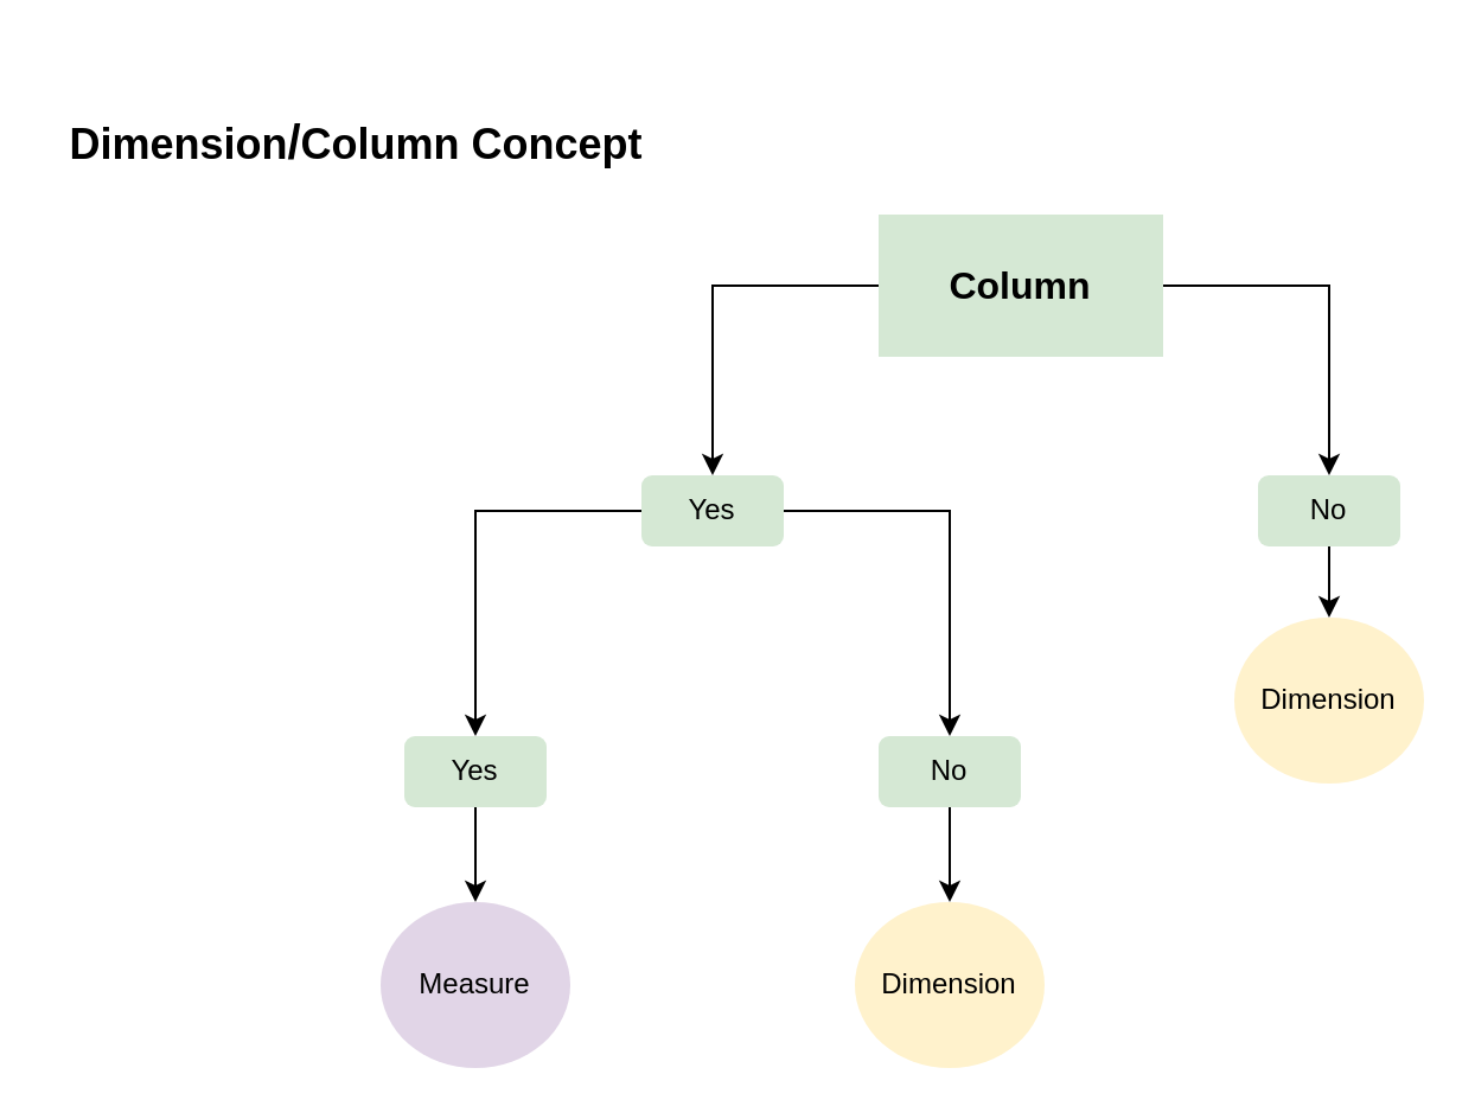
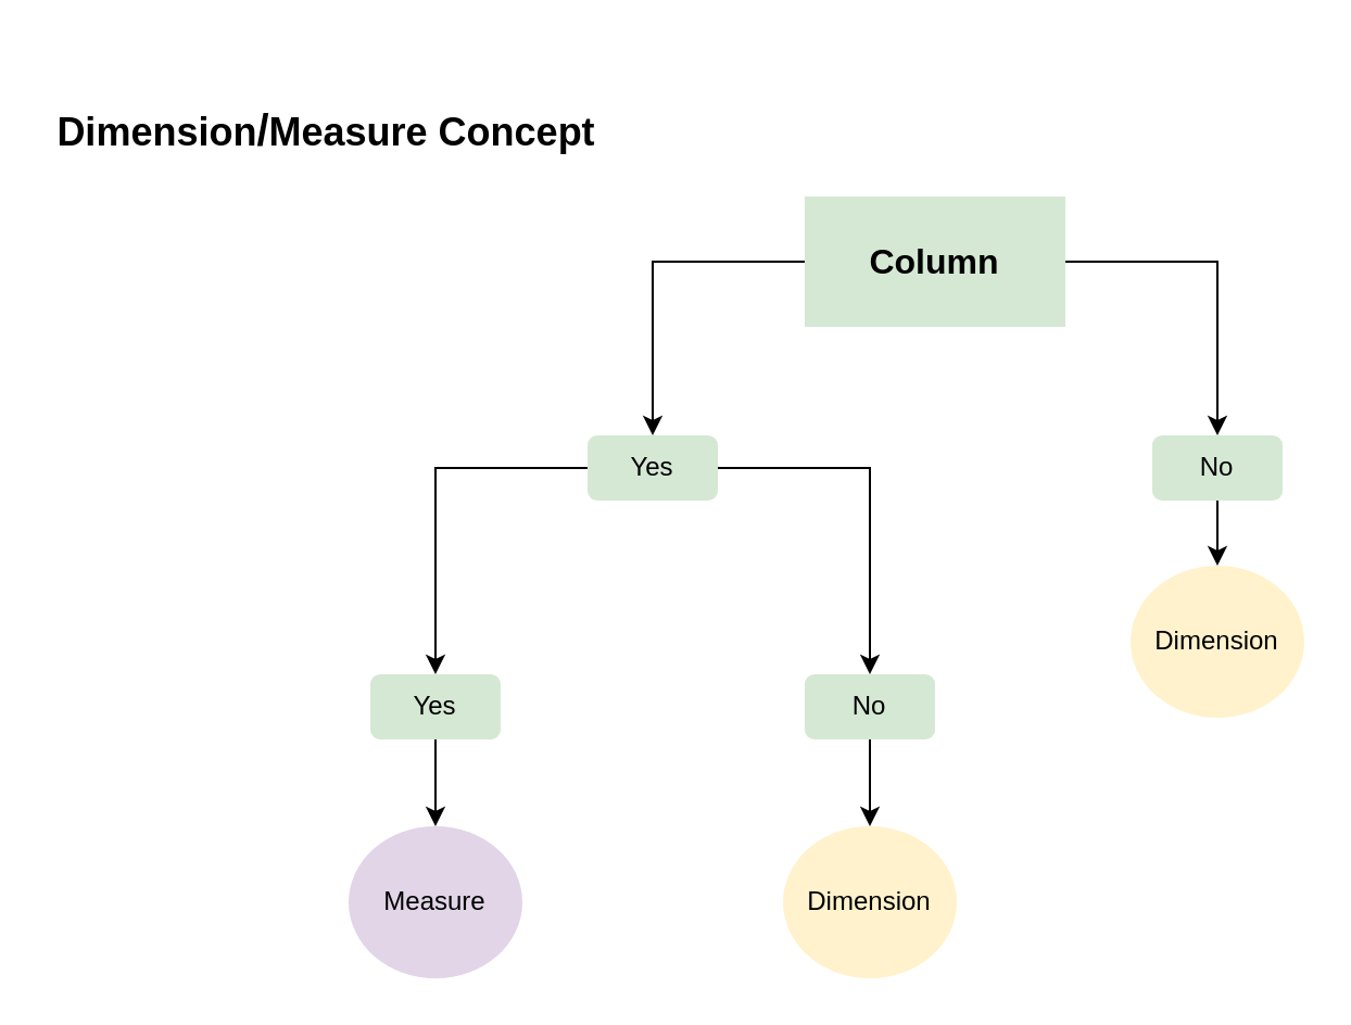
  <mxCell id="0" />
  <mxCell id="1" parent="0" />
  <mxCell id="2" value="" style="group" vertex="1" connectable="0" parent="1"><mxGeometry x="140" y="90" width="460" height="360" as="geometry" /></mxCell>
  <mxCell id="3" style="edgeStyle=orthogonalEdgeStyle;rounded=0;orthogonalLoop=1;jettySize=auto;html=1;entryX=0.5;entryY=0;entryDx=0;entryDy=0;" edge="1" parent="2" source="5" target="10"><mxGeometry relative="1" as="geometry" /></mxCell>
  <mxCell id="4" style="edgeStyle=orthogonalEdgeStyle;rounded=0;orthogonalLoop=1;jettySize=auto;html=1;entryX=0.5;entryY=0;entryDx=0;entryDy=0;" edge="1" parent="2" source="5" target="8"><mxGeometry relative="1" as="geometry" /></mxCell>
  <mxCell id="5" value="Column" style="rounded=0;whiteSpace=wrap;html=1;fillColor=#d5e8d4;strokeColor=none;fontSize=16;fontStyle=1;" vertex="1" parent="2"><mxGeometry x="230" width="120" height="60" as="geometry" /></mxCell>
  <mxCell id="6" style="edgeStyle=orthogonalEdgeStyle;rounded=0;orthogonalLoop=1;jettySize=auto;html=1;entryX=0.5;entryY=0;entryDx=0;entryDy=0;" edge="1" parent="2" source="8" target="13"><mxGeometry relative="1" as="geometry" /></mxCell>
  <mxCell id="7" style="edgeStyle=orthogonalEdgeStyle;rounded=0;orthogonalLoop=1;jettySize=auto;html=1;entryX=0.5;entryY=0;entryDx=0;entryDy=0;" edge="1" parent="2" source="8" target="15"><mxGeometry relative="1" as="geometry" /></mxCell>
  <mxCell id="8" value="Yes" style="text;html=1;align=center;verticalAlign=middle;whiteSpace=wrap;rounded=1;fillColor=#d5e8d4;strokeColor=none;" vertex="1" parent="2"><mxGeometry x="130" y="110" width="60" height="30" as="geometry" /></mxCell>
  <mxCell id="9" style="edgeStyle=orthogonalEdgeStyle;rounded=0;orthogonalLoop=1;jettySize=auto;html=1;entryX=0.5;entryY=0;entryDx=0;entryDy=0;" edge="1" parent="2" source="10" target="11"><mxGeometry relative="1" as="geometry" /></mxCell>
  <mxCell id="10" value="No" style="text;html=1;align=center;verticalAlign=middle;whiteSpace=wrap;rounded=1;fillColor=#d5e8d4;strokeColor=none;" vertex="1" parent="2"><mxGeometry x="390" y="110" width="60" height="30" as="geometry" /></mxCell>
  <mxCell id="11" value="Dimension" style="ellipse;whiteSpace=wrap;html=1;fillColor=#fff2cc;strokeColor=none;" vertex="1" parent="2"><mxGeometry x="380" y="170" width="80" height="70" as="geometry" /></mxCell>
  <mxCell id="12" style="edgeStyle=orthogonalEdgeStyle;rounded=0;orthogonalLoop=1;jettySize=auto;html=1;entryX=0.5;entryY=0;entryDx=0;entryDy=0;" edge="1" parent="2" source="13" target="17"><mxGeometry relative="1" as="geometry" /></mxCell>
  <mxCell id="13" value="Yes" style="text;html=1;align=center;verticalAlign=middle;whiteSpace=wrap;rounded=1;fillColor=#d5e8d4;strokeColor=none;" vertex="1" parent="2"><mxGeometry x="30" y="220" width="60" height="30" as="geometry" /></mxCell>
  <mxCell id="14" style="edgeStyle=orthogonalEdgeStyle;rounded=0;orthogonalLoop=1;jettySize=auto;html=1;entryX=0.5;entryY=0;entryDx=0;entryDy=0;" edge="1" parent="2" source="15" target="16"><mxGeometry relative="1" as="geometry" /></mxCell>
  <mxCell id="15" value="No" style="text;html=1;align=center;verticalAlign=middle;whiteSpace=wrap;rounded=1;fillColor=#d5e8d4;strokeColor=none;" vertex="1" parent="2"><mxGeometry x="230" y="220" width="60" height="30" as="geometry" /></mxCell>
  <mxCell id="16" value="Dimension" style="ellipse;whiteSpace=wrap;html=1;fillColor=#fff2cc;strokeColor=none;" vertex="1" parent="2"><mxGeometry x="220" y="290" width="80" height="70" as="geometry" /></mxCell>
  <mxCell id="17" value="Measure" style="ellipse;whiteSpace=wrap;html=1;fillColor=#e1d5e7;strokeColor=none;" vertex="1" parent="2"><mxGeometry x="20" y="290" width="80" height="70" as="geometry" /></mxCell>
- <mxCell id="18" value="Dimension&lt;font style=&quot;font-size: 20px;&quot;&gt;/&lt;/font&gt;Column Concept" style="text;html=1;align=center;verticalAlign=middle;whiteSpace=wrap;rounded=0;fontSize=18;fontStyle=1" vertex="1" parent="1"><mxGeometry x="20" y="20" width="260" height="80" as="geometry" /></mxCell>
+ <mxCell id="18" value="Dimension&lt;font style=&quot;font-size: 20px;&quot;&gt;/&lt;/font&gt;Measure Concept" style="text;html=1;align=center;verticalAlign=middle;whiteSpace=wrap;rounded=0;fontSize=18;fontStyle=1" vertex="1" parent="1"><mxGeometry x="20" y="20" width="260" height="80" as="geometry" /></mxCell>
